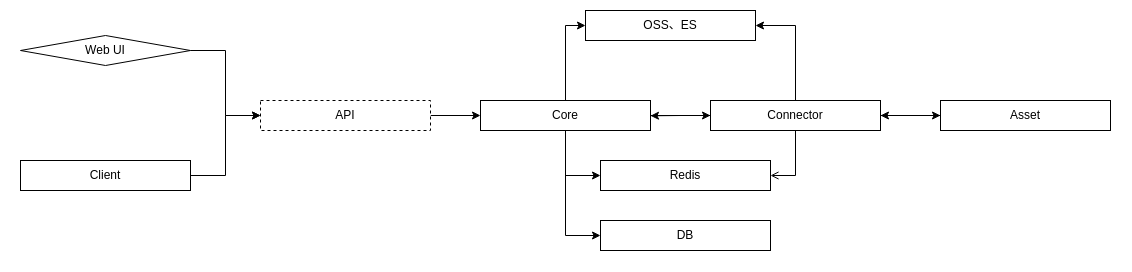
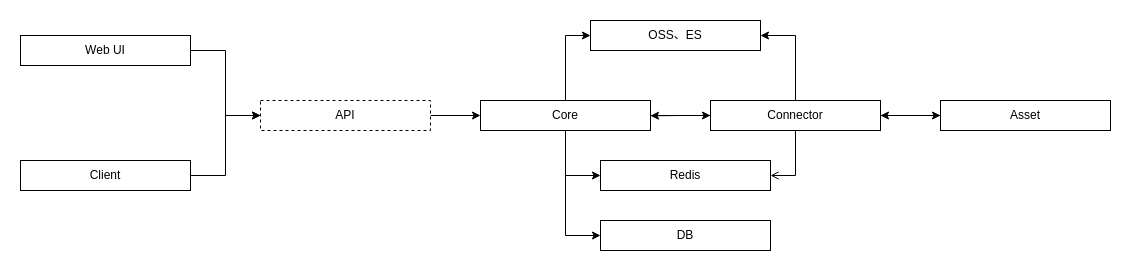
  <mxCell id="0" />
  <mxCell id="1" parent="0" />
  <mxCell id="2" style="edgeStyle=orthogonalEdgeStyle;rounded=0;orthogonalLoop=1;jettySize=auto;html=1;exitX=1;exitY=0.5;exitDx=0;exitDy=0;entryX=0;entryY=0.5;entryDx=0;entryDy=0;" edge="1" parent="1" source="6" target="13"><mxGeometry relative="1" as="geometry" /></mxCell>
  <mxCell id="3" style="edgeStyle=orthogonalEdgeStyle;rounded=0;orthogonalLoop=1;jettySize=auto;html=1;exitX=0.5;exitY=0;exitDx=0;exitDy=0;entryX=0;entryY=0.5;entryDx=0;entryDy=0;" edge="1" parent="1" source="6" target="22"><mxGeometry relative="1" as="geometry" /></mxCell>
  <mxCell id="4" style="edgeStyle=orthogonalEdgeStyle;rounded=0;orthogonalLoop=1;jettySize=auto;html=1;exitX=0.5;exitY=1;exitDx=0;exitDy=0;entryX=0;entryY=0.5;entryDx=0;entryDy=0;" edge="1" parent="1" source="6" target="21"><mxGeometry relative="1" as="geometry" /></mxCell>
  <mxCell id="5" style="edgeStyle=orthogonalEdgeStyle;rounded=0;orthogonalLoop=1;jettySize=auto;html=1;exitX=0.5;exitY=1;exitDx=0;exitDy=0;entryX=0;entryY=0.5;entryDx=0;entryDy=0;" edge="1" parent="1" source="6" target="20"><mxGeometry relative="1" as="geometry" /></mxCell>
  <mxCell id="6" value="Core" style="rounded=0;whiteSpace=wrap;html=1;" vertex="1" parent="1"><mxGeometry x="480" y="100" width="170" height="30" as="geometry" /></mxCell>
  <mxCell id="7" style="edgeStyle=orthogonalEdgeStyle;rounded=0;orthogonalLoop=1;jettySize=auto;html=1;exitX=1;exitY=0.5;exitDx=0;exitDy=0;entryX=0;entryY=0.5;entryDx=0;entryDy=0;" edge="1" parent="1" source="8" target="19"><mxGeometry relative="1" as="geometry" /></mxCell>
- <mxCell id="8" value="Web UI" style="rhombus;whiteSpace=wrap;html=1;" vertex="1" parent="1"><mxGeometry x="20" y="35" width="170" height="30" as="geometry" /></mxCell>
+ <mxCell id="8" value="Web UI" style="rounded=0;whiteSpace=wrap;html=1;" vertex="1" parent="1"><mxGeometry x="20" y="35" width="170" height="30" as="geometry" /></mxCell>
  <mxCell id="9" style="edgeStyle=orthogonalEdgeStyle;rounded=0;orthogonalLoop=1;jettySize=auto;html=1;exitX=0;exitY=0.5;exitDx=0;exitDy=0;" edge="1" parent="1" source="13"><mxGeometry relative="1" as="geometry"><mxPoint x="650" y="115.29" as="targetPoint" /></mxGeometry></mxCell>
  <mxCell id="10" style="edgeStyle=orthogonalEdgeStyle;rounded=0;orthogonalLoop=1;jettySize=auto;html=1;exitX=1;exitY=0.5;exitDx=0;exitDy=0;entryX=0;entryY=0.5;entryDx=0;entryDy=0;" edge="1" parent="1" source="13" target="15"><mxGeometry relative="1" as="geometry" /></mxCell>
  <mxCell id="11" style="edgeStyle=orthogonalEdgeStyle;rounded=0;orthogonalLoop=1;jettySize=auto;html=1;exitX=0.5;exitY=1;exitDx=0;exitDy=0;entryX=1;entryY=0.5;entryDx=0;entryDy=0;endArrow=open;" edge="1" parent="1" source="13" target="21"><mxGeometry relative="1" as="geometry" /></mxCell>
  <mxCell id="12" style="edgeStyle=orthogonalEdgeStyle;rounded=0;orthogonalLoop=1;jettySize=auto;html=1;exitX=0.5;exitY=0;exitDx=0;exitDy=0;entryX=1;entryY=0.5;entryDx=0;entryDy=0;" edge="1" parent="1" source="13" target="22"><mxGeometry relative="1" as="geometry" /></mxCell>
  <mxCell id="13" value="Connector" style="rounded=0;whiteSpace=wrap;html=1;" vertex="1" parent="1"><mxGeometry x="710" y="100" width="170" height="30" as="geometry" /></mxCell>
  <mxCell id="14" style="edgeStyle=orthogonalEdgeStyle;rounded=0;orthogonalLoop=1;jettySize=auto;html=1;exitX=0;exitY=0.5;exitDx=0;exitDy=0;entryX=1;entryY=0.5;entryDx=0;entryDy=0;" edge="1" parent="1" source="15" target="13"><mxGeometry relative="1" as="geometry" /></mxCell>
  <mxCell id="15" value="Asset" style="rounded=0;whiteSpace=wrap;html=1;" vertex="1" parent="1"><mxGeometry x="940" y="100" width="170" height="30" as="geometry" /></mxCell>
  <mxCell id="16" style="edgeStyle=orthogonalEdgeStyle;rounded=0;orthogonalLoop=1;jettySize=auto;html=1;exitX=1;exitY=0.5;exitDx=0;exitDy=0;entryX=0;entryY=0.5;entryDx=0;entryDy=0;" edge="1" parent="1" source="17" target="19"><mxGeometry relative="1" as="geometry" /></mxCell>
  <mxCell id="17" value="Client" style="rounded=0;whiteSpace=wrap;html=1;" vertex="1" parent="1"><mxGeometry x="20" y="160" width="170" height="30" as="geometry" /></mxCell>
  <mxCell id="18" style="edgeStyle=orthogonalEdgeStyle;rounded=0;orthogonalLoop=1;jettySize=auto;html=1;exitX=1;exitY=0.5;exitDx=0;exitDy=0;entryX=0;entryY=0.5;entryDx=0;entryDy=0;" edge="1" parent="1" source="19" target="6"><mxGeometry relative="1" as="geometry" /></mxCell>
  <mxCell id="19" value="API" style="rounded=0;whiteSpace=wrap;html=1;dashed=1;" vertex="1" parent="1"><mxGeometry x="260" y="100" width="170" height="30" as="geometry" /></mxCell>
  <mxCell id="20" value="DB" style="rounded=0;whiteSpace=wrap;html=1;" vertex="1" parent="1"><mxGeometry x="600" y="220" width="170" height="30" as="geometry" /></mxCell>
  <mxCell id="21" value="Redis" style="rounded=0;whiteSpace=wrap;html=1;" vertex="1" parent="1"><mxGeometry x="600" y="160" width="170" height="30" as="geometry" /></mxCell>
- <mxCell id="22" value="OSS、ES" style="rounded=0;whiteSpace=wrap;html=1;" vertex="1" parent="1"><mxGeometry x="585" y="10" width="170" height="30" as="geometry" /></mxCell>
+ <mxCell id="22" value="OSS、ES" style="rounded=0;whiteSpace=wrap;html=1;" vertex="1" parent="1"><mxGeometry x="590" y="20" width="170" height="30" as="geometry" /></mxCell>
